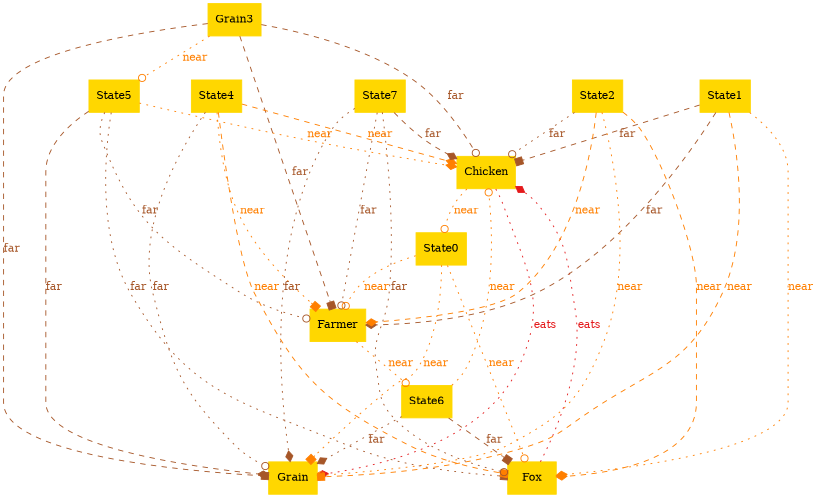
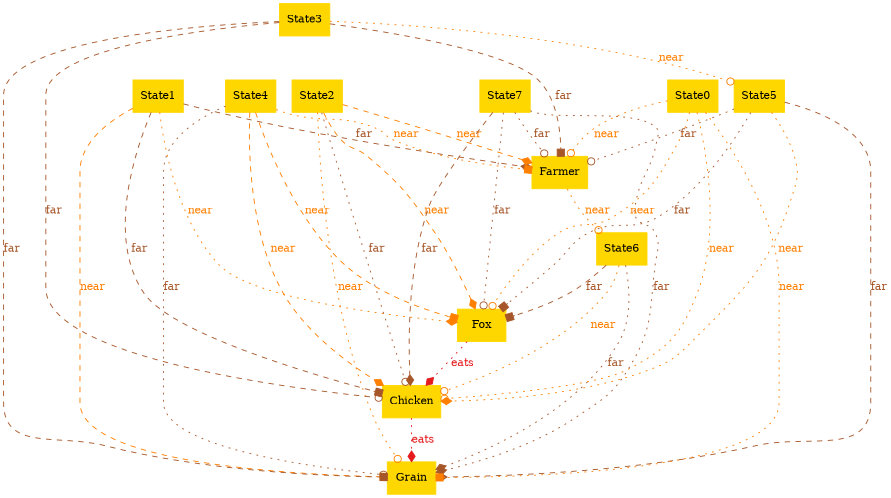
  digraph {
    fontname="DejaVu Serif"
    fontsize=12
    rankdir=TB
    node [color="#ffd700" fontcolor="#000000" fontname="DejaVu Serif" fontsize=12 shape=box style="filled, solid"]
    edge [arrowhead=odot color="#a65628" dir=forward fontcolor="#a65628" fontname="DejaVu Serif" fontsize=12 style=dotted weight=1]
    n1 [label=Chicken uuid=Chicken]
    n2 [label=Grain uuid=Grain]
    n3 [label=Fox uuid=Fox]
    n4 [label=State1 uuid=State1]
    n5 [label=Farmer uuid=Farmer]
    n6 [label=State6 uuid=State6]
    n7 [label=State2 uuid=State2]
-   n8 [label=Grain3 uuid=State3]
+   n8 [label=State3 uuid=State3]
    n9 [label=State5 uuid=State5]
    n10 [label=State4 uuid=State4]
    n11 [label=State7 uuid=State7]
    n12 [label=State0 uuid=State0]
    n1 -> n2 [arrowhead=diamond color="#e41a1c" fontcolor="#e41a1c" label=eats uuid="<Chicken, Grain>"]
    n3 -> n1 [arrowhead=diamond color="#e41a1c" fontcolor="#e41a1c" label=eats uuid="<Fox, Chicken>"]
    n4 -> n1 [arrowhead=box label=far style=dashed uuid="<State1, Chicken>"]
    n4 -> n2 [arrowhead=box color="#ff7f00" fontcolor="#ff7f00" label=near style=dashed uuid="<State1, Grain>"]
    n4 -> n3 [arrowhead=diamond color="#ff7f00" fontcolor="#ff7f00" label=near uuid="<State1, Fox>"]
    n4 -> n5 [arrowhead=diamond label=far style=dashed uuid="<State1, Farmer>"]
    n5 -> n6 [color="#ff7f00" fontcolor="#ff7f00" label=near uuid="<State6, Farmer>"]
    n6 -> n1 [color="#ff7f00" fontcolor="#ff7f00" label=near uuid="<State6, Chicken>"]
    n6 -> n2 [arrowhead=diamond label=far uuid="<State6, Grain>"]
    n6 -> n3 [arrowhead=box label=far style=dashed uuid="<State6, Fox>"]
    n7 -> n1 [label=far uuid="<State2, Chicken>"]
    n7 -> n2 [color="#ff7f00" fontcolor="#ff7f00" label=near uuid="<State2, Grain>"]
    n7 -> n3 [arrowhead=diamond color="#ff7f00" fontcolor="#ff7f00" label=near style=dashed uuid="<State2, Fox>"]
    n7 -> n5 [arrowhead=diamond color="#ff7f00" fontcolor="#ff7f00" label=near style=dashed uuid="<State2, Farmer>"]
    n8 -> n1 [label=far style=dashed uuid="<State3, Chicken>"]
    n8 -> n2 [arrowhead=box label=far style=dashed uuid="<State3, Grain>"]
    n8 -> n5 [arrowhead=box label=far style=dashed uuid="<State3, Farmer>"]
    n8 -> n9 [color="#ff7f00" fontcolor="#ff7f00" label=near uuid="<State3, Fox>"]
    n9 -> n1 [arrowhead=diamond color="#ff7f00" fontcolor="#ff7f00" label=near uuid="<State5, Chicken>"]
    n9 -> n2 [arrowhead=diamond label=far style=dashed uuid="<State5, Grain>"]
    n9 -> n3 [arrowhead=box label=far uuid="<State5, Fox>"]
    n9 -> n5 [label=far uuid="<State5, Farmer>"]
    n10 -> n1 [arrowhead=diamond color="#ff7f00" fontcolor="#ff7f00" label=near style=dashed uuid="<State4, Chicken>"]
    n10 -> n2 [label=far uuid="<State4, Grain>"]
    n10 -> n3 [arrowhead=box color="#ff7f00" fontcolor="#ff7f00" label=near style=dashed uuid="<State4, Fox>"]
    n10 -> n5 [arrowhead=box color="#ff7f00" fontcolor="#ff7f00" label=near uuid="<State4, Farmer>"]
    n11 -> n1 [arrowhead=diamond label=far style=dashed uuid="<State7, Chicken>"]
    n11 -> n2 [arrowhead=diamond label=far uuid="<State7, Grain>"]
    n11 -> n3 [label=far uuid="<State7, Fox>"]
    n11 -> n5 [label=far uuid="<State7, Farmer>"]
-   n1 -> n12 [color="#ff7f00" fontcolor="#ff7f00" label=near uuid="<State0, Chicken>"]
+   n12 -> n1 [color="#ff7f00" fontcolor="#ff7f00" label=near uuid="<State0, Chicken>"]
    n12 -> n2 [arrowhead=box color="#ff7f00" fontcolor="#ff7f00" label=near uuid="<State0, Grain>"]
    n12 -> n3 [color="#ff7f00" fontcolor="#ff7f00" label=near uuid="<State0, Fox>"]
    n12 -> n5 [color="#ff7f00" fontcolor="#ff7f00" label=near uuid="<State0, Farmer>"]
  }
